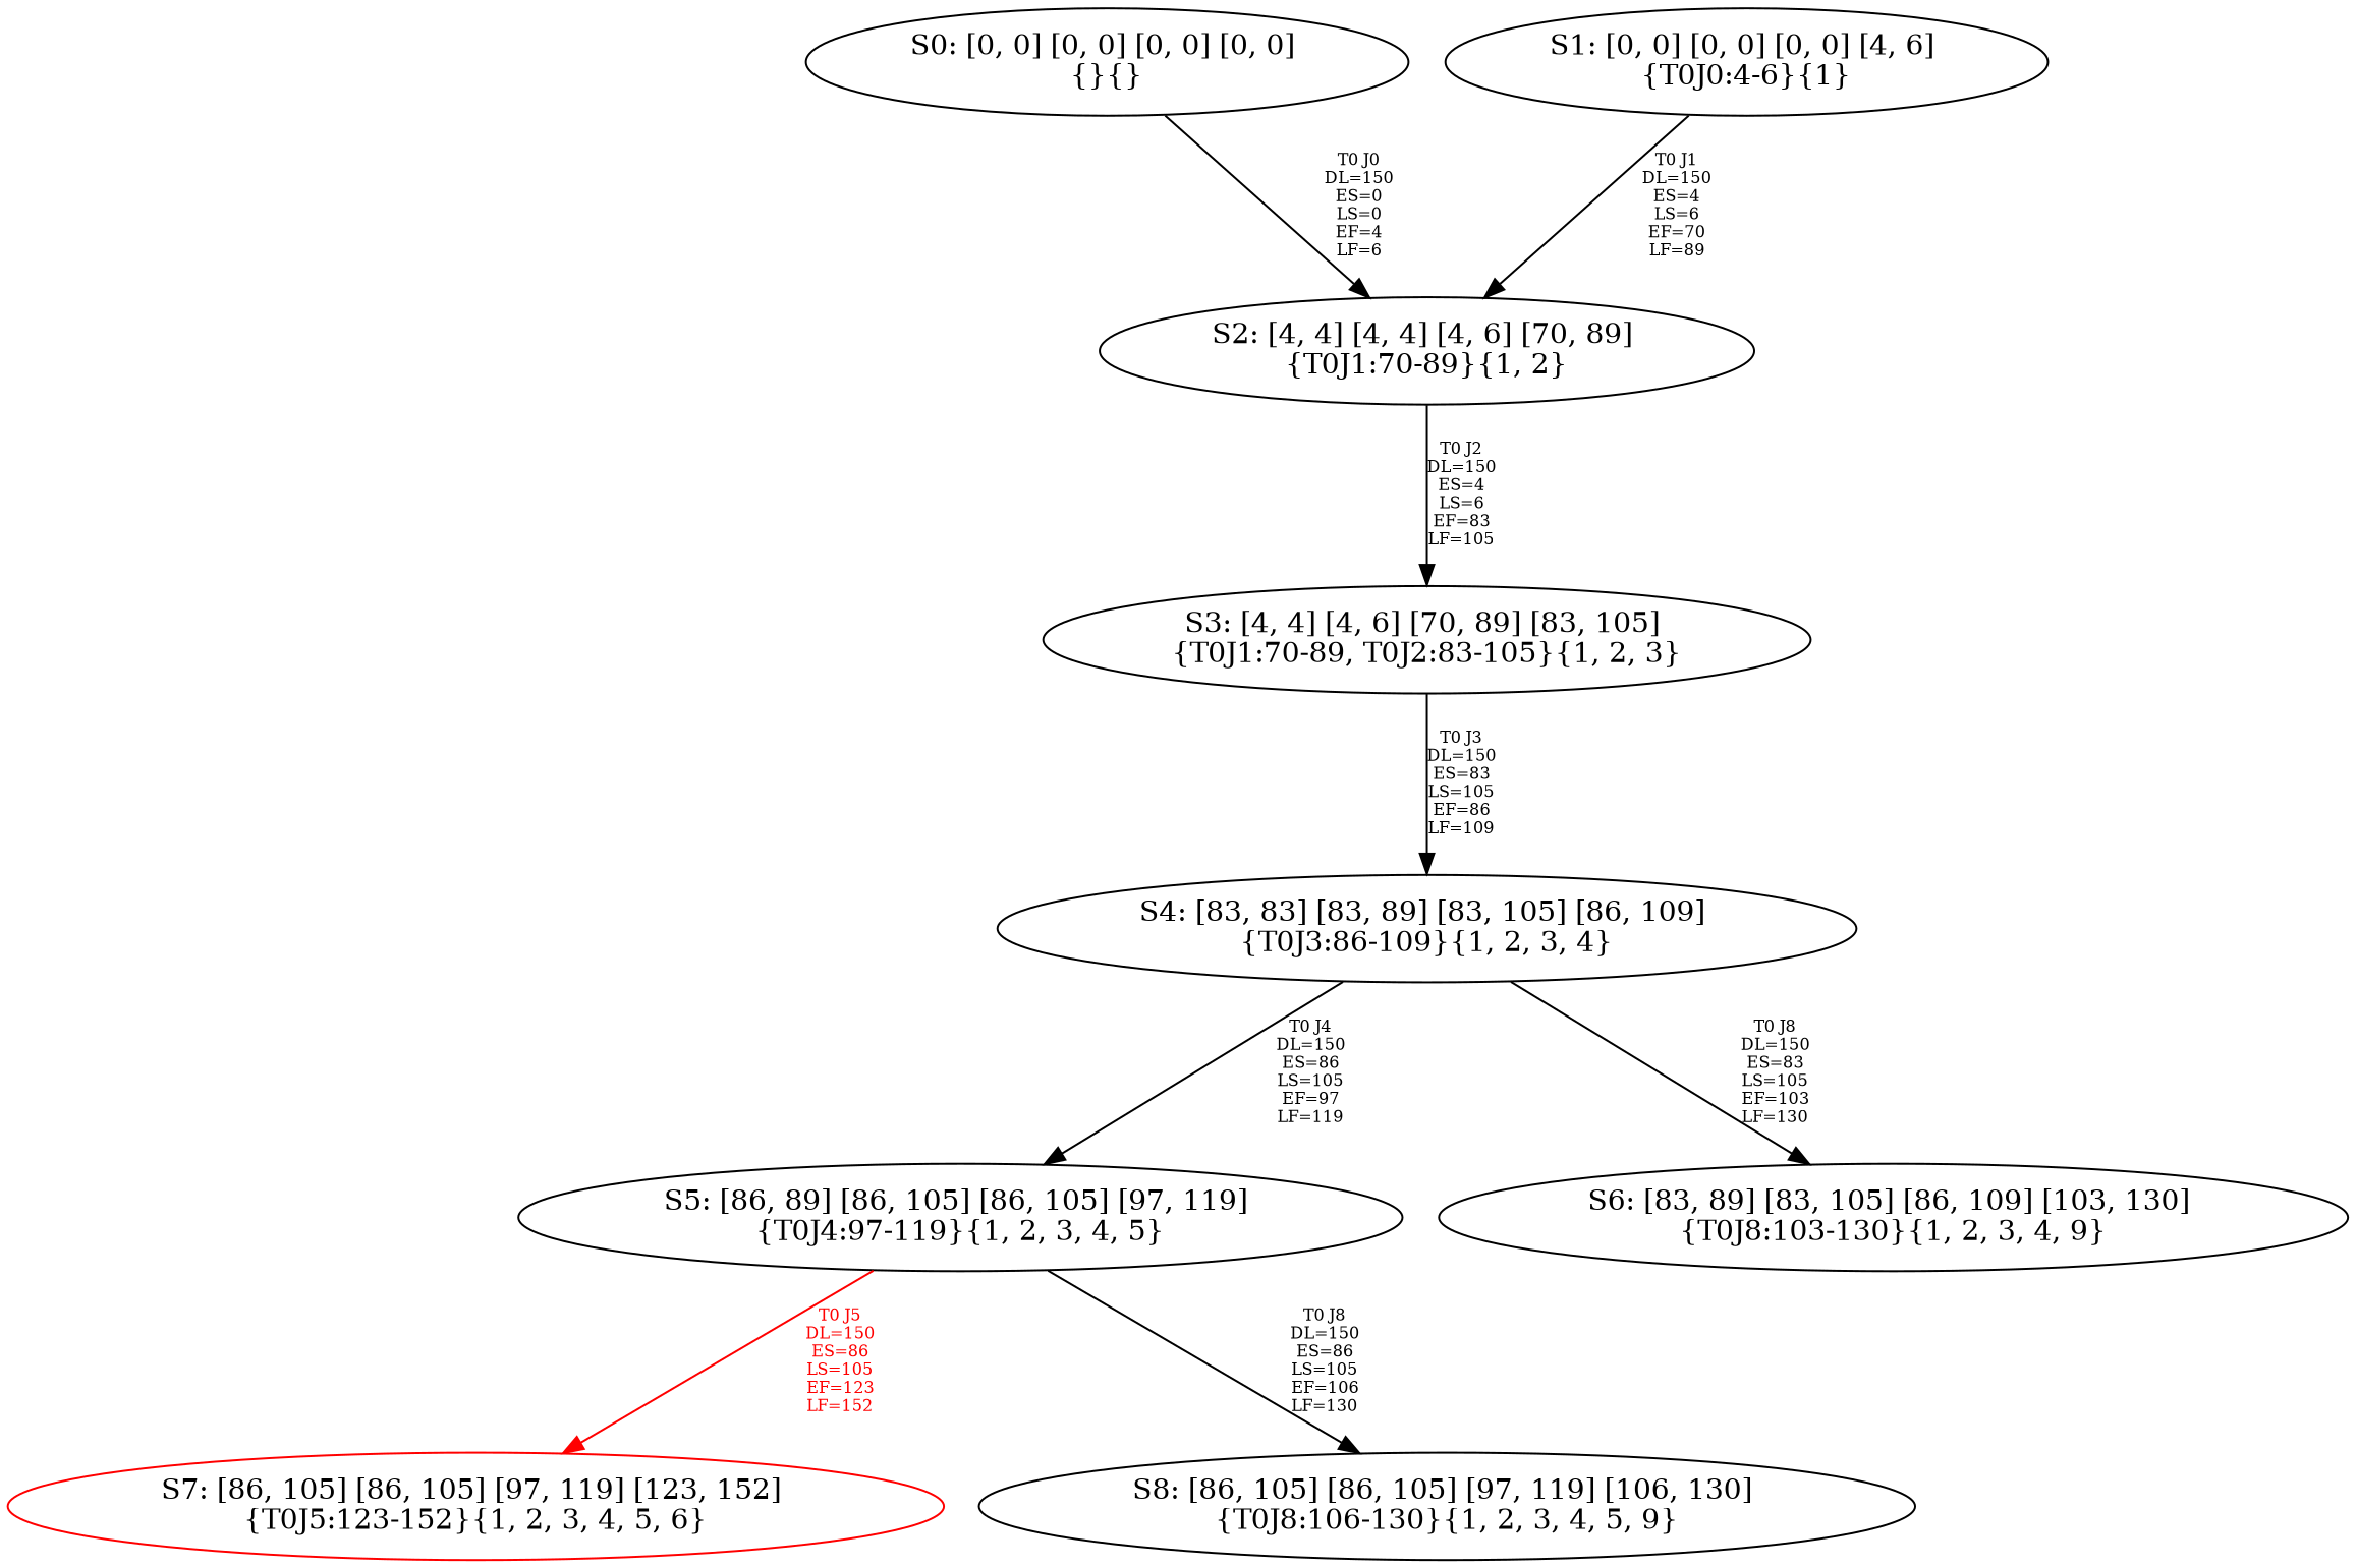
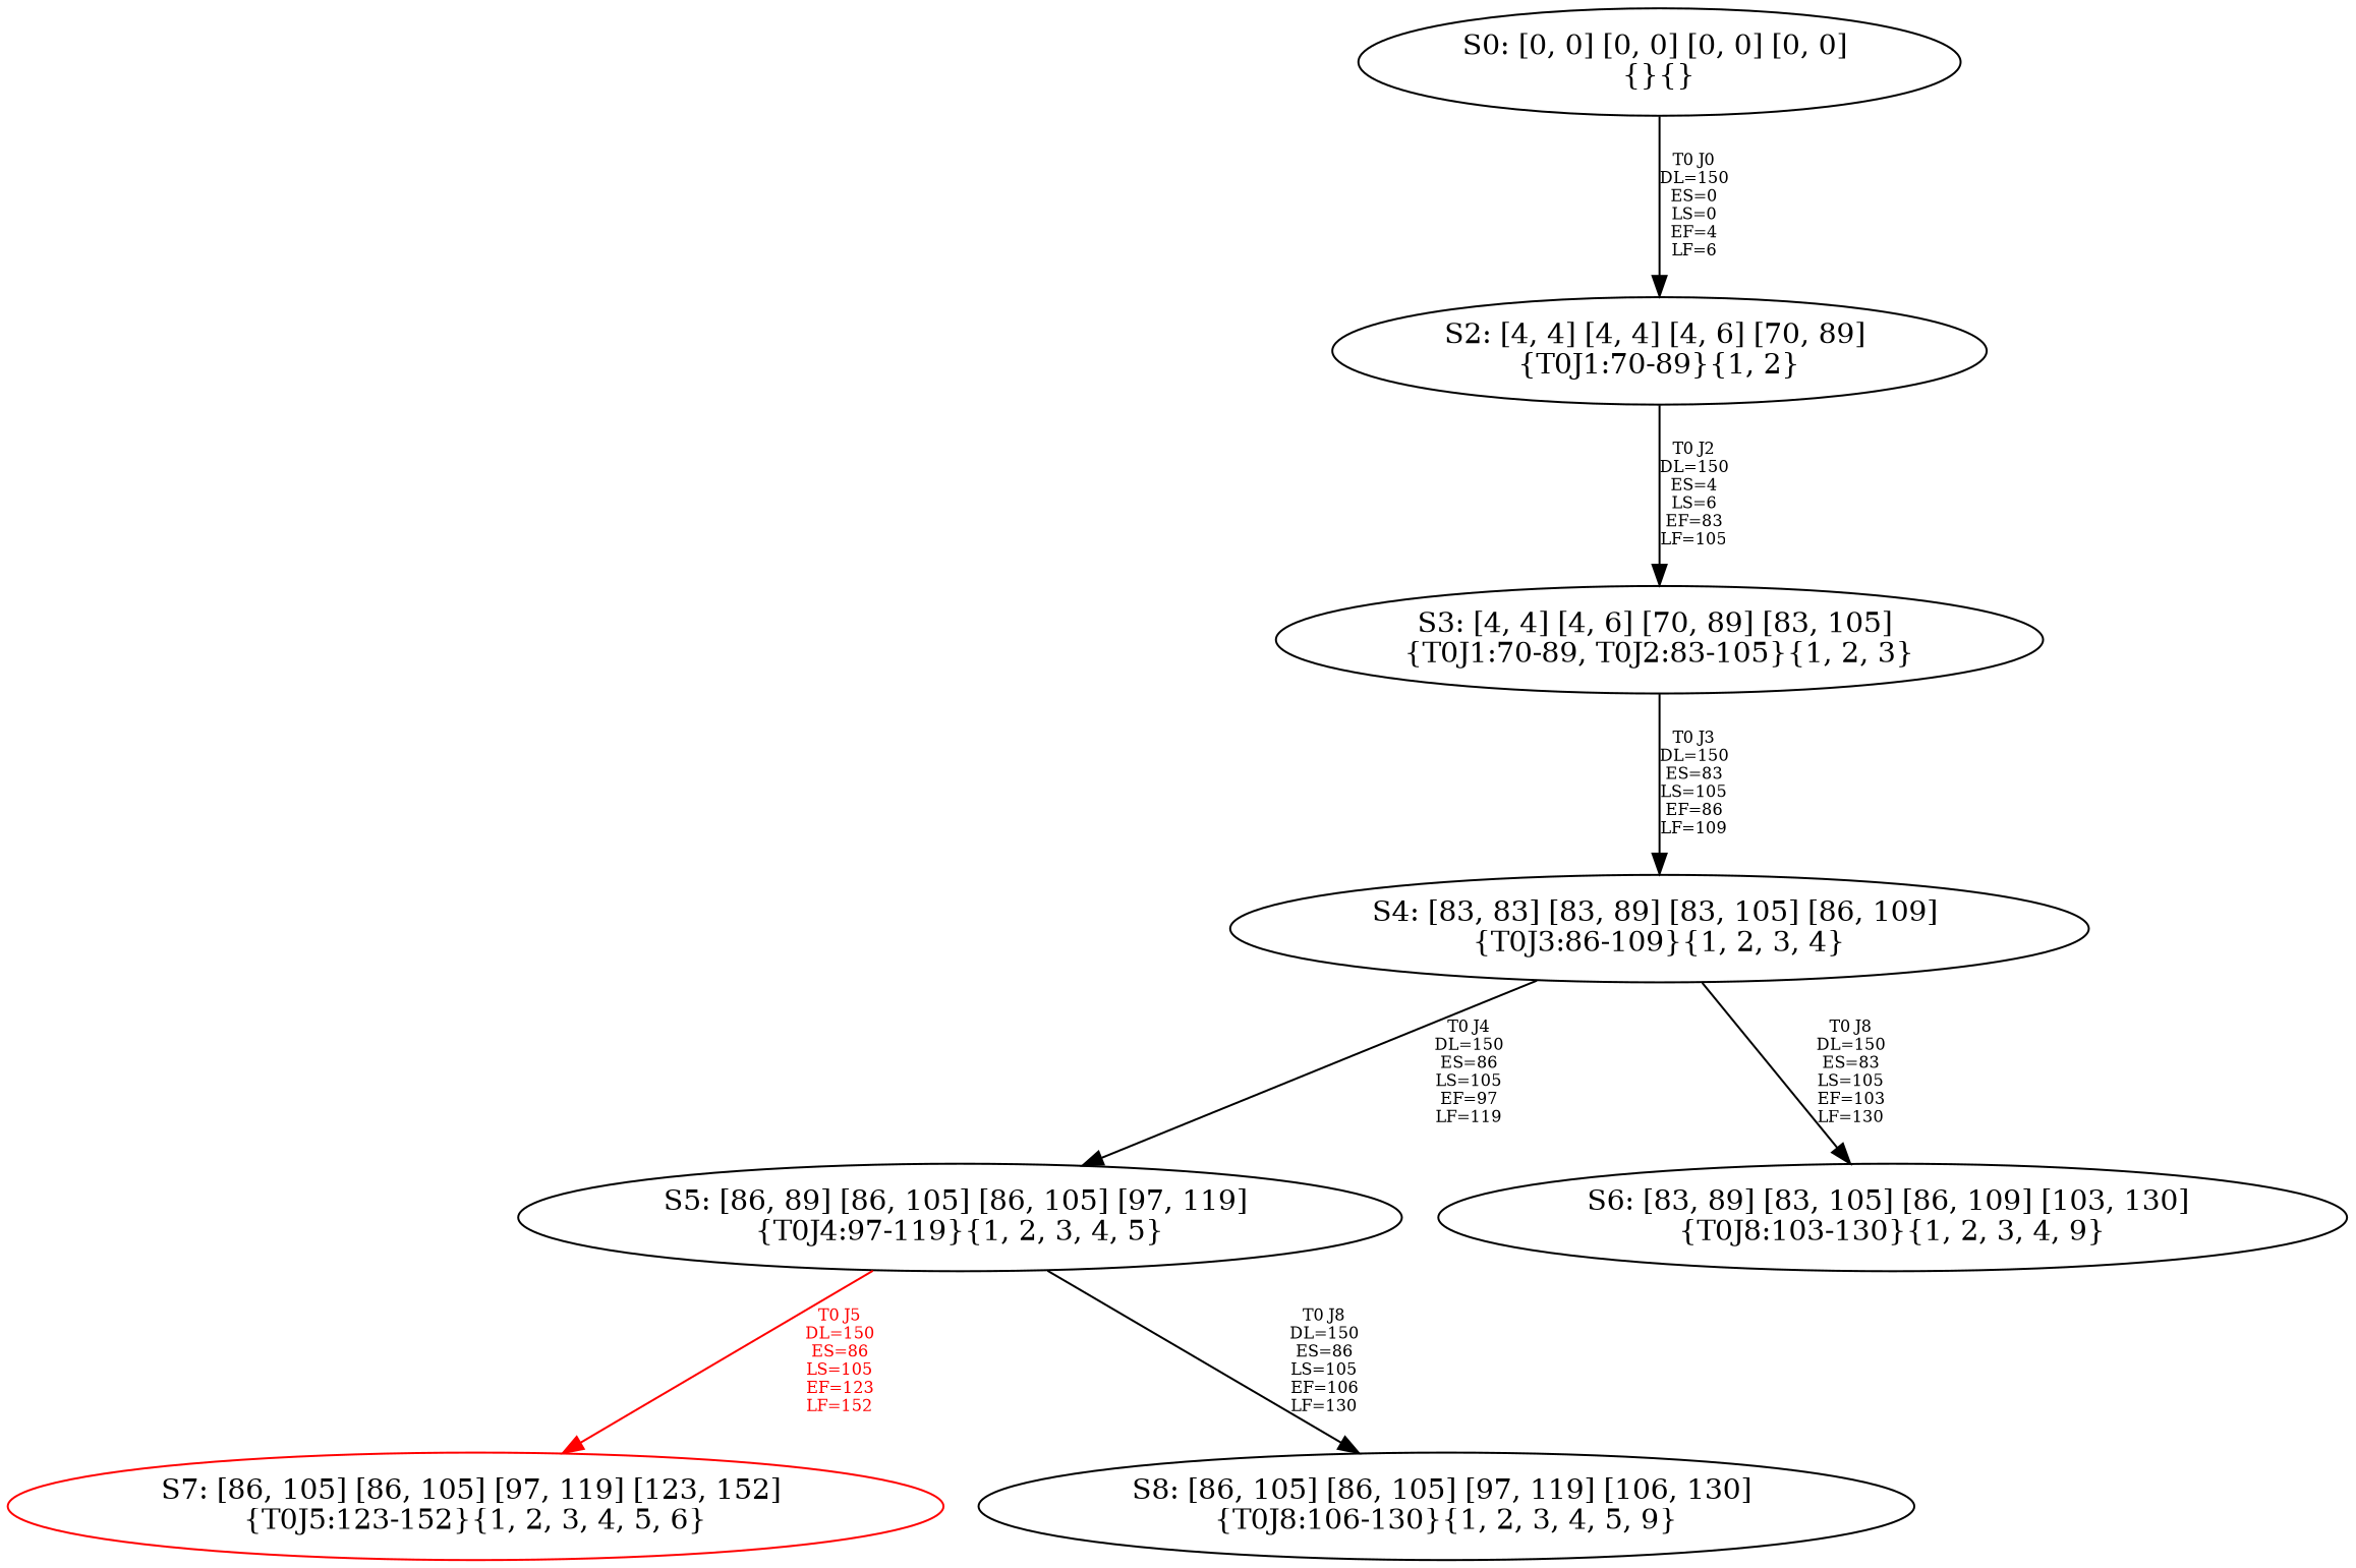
  digraph {
    fontname="DejaVu Serif"
    node [fontname="DejaVu Serif"]
    edge [fontname="DejaVu Serif" fontsize=8]
    n1 [label="S0: [0, 0] [0, 0] [0, 0] [0, 0] \n{}{}"]
    n2 [label="S2: [4, 4] [4, 4] [4, 6] [70, 89] \n{T0J1:70-89}{1, 2}"]
-   n3 [label="S1: [0, 0] [0, 0] [0, 0] [4, 6] \n{T0J0:4-6}{1}"]
    n4 [label="S3: [4, 4] [4, 6] [70, 89] [83, 105] \n{T0J1:70-89, T0J2:83-105}{1, 2, 3}"]
    n5 [label="S4: [83, 83] [83, 89] [83, 105] [86, 109] \n{T0J3:86-109}{1, 2, 3, 4}"]
    n6 [label="S5: [86, 89] [86, 105] [86, 105] [97, 119] \n{T0J4:97-119}{1, 2, 3, 4, 5}"]
    n7 [label="S6: [83, 89] [83, 105] [86, 109] [103, 130] \n{T0J8:103-130}{1, 2, 3, 4, 9}"]
    n8 [color=Red label="S7: [86, 105] [86, 105] [97, 119] [123, 152] \n{T0J5:123-152}{1, 2, 3, 4, 5, 6}"]
    n9 [label="S8: [86, 105] [86, 105] [97, 119] [106, 130] \n{T0J8:106-130}{1, 2, 3, 4, 5, 9}"]
    n1 -> n2 [label="T0 J0\nDL=150\nES=0\nLS=0\nEF=4\nLF=6"]
    n2 -> n4 [label="T0 J2\nDL=150\nES=4\nLS=6\nEF=83\nLF=105"]
-   n3 -> n2 [label="T0 J1\nDL=150\nES=4\nLS=6\nEF=70\nLF=89"]
    n4 -> n5 [label="T0 J3\nDL=150\nES=83\nLS=105\nEF=86\nLF=109"]
    n5 -> n6 [label="T0 J4\nDL=150\nES=86\nLS=105\nEF=97\nLF=119"]
    n5 -> n7 [label="T0 J8\nDL=150\nES=83\nLS=105\nEF=103\nLF=130"]
    n6 -> n8 [color=Red fontcolor=Red label="T0 J5\nDL=150\nES=86\nLS=105\nEF=123\nLF=152"]
    n6 -> n9 [label="T0 J8\nDL=150\nES=86\nLS=105\nEF=106\nLF=130"]
  }
